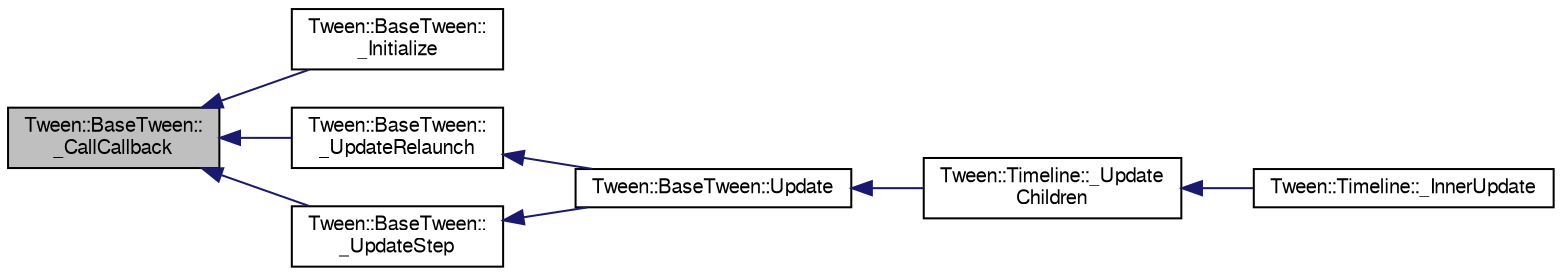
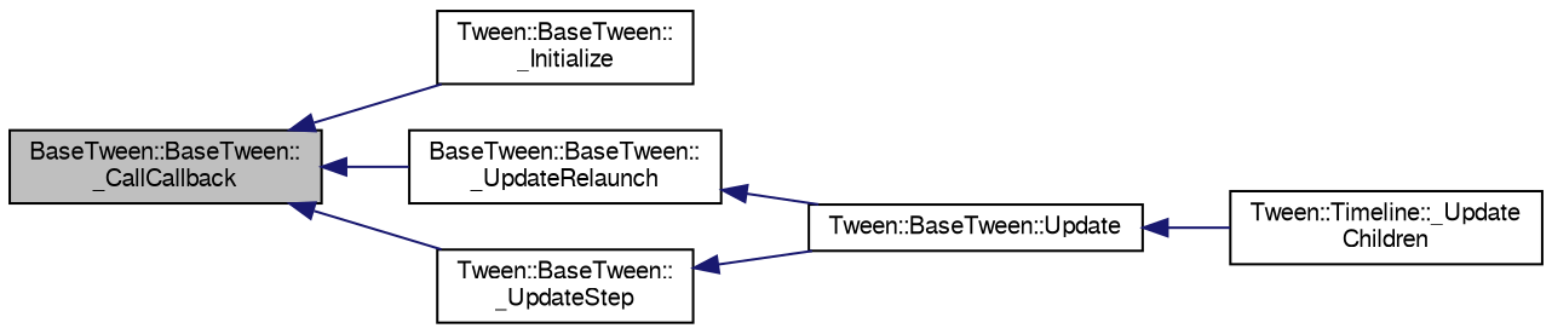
  digraph {
    rankdir=LR
    node [color=black fontname=FreeSans fontsize=10 shape=record]
    edge [color=midnightblue dir=back fontname=FreeSans fontsize=10 labelfontname=FreeSans labelfontsize=10 style=solid]
-   n1 [fillcolor=grey75 fontcolor=black height=0.2 label="Tween::BaseTween::\l_CallCallback" style=filled width=0.4]
+   n1 [fillcolor=grey75 fontcolor=black height=0.2 label="BaseTween::BaseTween::\l_CallCallback" style=filled width=0.4]
    n2 [height=0.2 label="Tween::BaseTween::\l_Initialize" width=0.4]
-   n3 [height=0.2 label="Tween::BaseTween::\l_UpdateRelaunch" width=0.4]
+   n3 [height=0.2 label="BaseTween::BaseTween::\l_UpdateRelaunch" width=0.4]
    n4 [height=0.2 label="Tween::BaseTween::\l_UpdateStep" width=0.4]
    n5 [height=0.2 label="Tween::BaseTween::Update" width=0.4]
    n6 [height=0.2 label="Tween::Timeline::_Update\lChildren" width=0.4]
-   n7 [height=0.2 label="Tween::Timeline::_InnerUpdate" width=0.4]
    n1 -> n2
    n1 -> n3
    n1 -> n4
    n3 -> n5
    n4 -> n5
    n5 -> n6
-   n6 -> n7
  }
